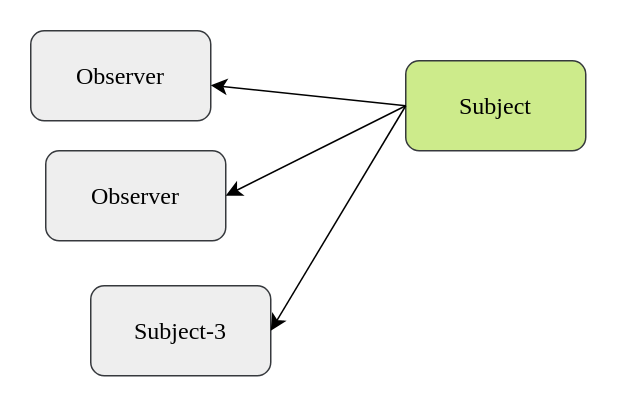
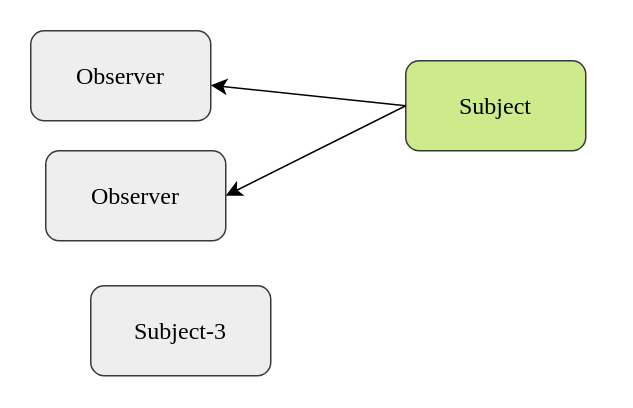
  <mxCell id="0" />
  <mxCell id="1" parent="0" />
  <mxCell id="2" value="" style="group" parent="1" vertex="1" connectable="0"><mxGeometry x="20" y="20" width="380" height="230" as="geometry" /></mxCell>
  <mxCell id="3" value="Observer" style="rounded=1;whiteSpace=wrap;html=1;fontSize=16;fontFamily=Karla;fontSource=https%3A%2F%2Ffonts.googleapis.com%2Fcss%3Ffamily%3DKarla;fillColor=#eeeeee;strokeColor=#36393d;" parent="2" vertex="1"><mxGeometry width="120" height="60" as="geometry" /></mxCell>
  <mxCell id="4" value="Subject" style="whiteSpace=wrap;html=1;fontSize=16;fontFamily=Karla;rounded=1;fontSource=https%3A%2F%2Ffonts.googleapis.com%2Fcss%3Ffamily%3DKarla;fillColor=#cdeb8b;strokeColor=#36393d;" parent="2" vertex="1"><mxGeometry x="250" y="20" width="120" height="60" as="geometry" /></mxCell>
  <mxCell id="5" value="Observer" style="rounded=1;whiteSpace=wrap;html=1;fontSize=16;fontFamily=Karla;fontSource=https%3A%2F%2Ffonts.googleapis.com%2Fcss%3Ffamily%3DKarla;fillColor=#eeeeee;strokeColor=#36393d;" parent="2" vertex="1"><mxGeometry x="10" y="80" width="120" height="60" as="geometry" /></mxCell>
  <mxCell id="6" style="edgeStyle=none;curved=1;rounded=0;orthogonalLoop=1;jettySize=auto;html=1;entryX=1;entryY=0.5;entryDx=0;entryDy=0;fontSize=12;startSize=8;endSize=8;exitX=0;exitY=0.5;exitDx=0;exitDy=0;" parent="2" source="4" target="5" edge="1"><mxGeometry relative="1" as="geometry"><mxPoint x="270" y="40" as="sourcePoint" /><mxPoint x="150" y="130" as="targetPoint" /></mxGeometry></mxCell>
  <mxCell id="7" value="Subject-3" style="rounded=1;whiteSpace=wrap;html=1;fontSize=16;fontFamily=Karla;fontSource=https%3A%2F%2Ffonts.googleapis.com%2Fcss%3Ffamily%3DKarla;fillColor=#eeeeee;strokeColor=#36393d;" parent="2" vertex="1"><mxGeometry x="40" y="170" width="120" height="60" as="geometry" /></mxCell>
- <mxCell id="8" style="edgeStyle=none;curved=1;rounded=0;orthogonalLoop=1;jettySize=auto;html=1;entryX=1;entryY=0.5;entryDx=0;entryDy=0;fontSize=12;startSize=8;endSize=8;exitX=0;exitY=0.5;exitDx=0;exitDy=0;" parent="2" source="4" target="7" edge="1"><mxGeometry relative="1" as="geometry" /></mxCell>
  <mxCell id="9" style="edgeStyle=none;curved=1;rounded=0;orthogonalLoop=1;jettySize=auto;html=1;fontSize=12;startSize=8;endSize=8;exitX=0;exitY=0.5;exitDx=0;exitDy=0;" parent="2" source="4" target="3" edge="1"><mxGeometry relative="1" as="geometry"><mxPoint x="270" y="40" as="sourcePoint" /><mxPoint x="140" y="120" as="targetPoint" /></mxGeometry></mxCell>
